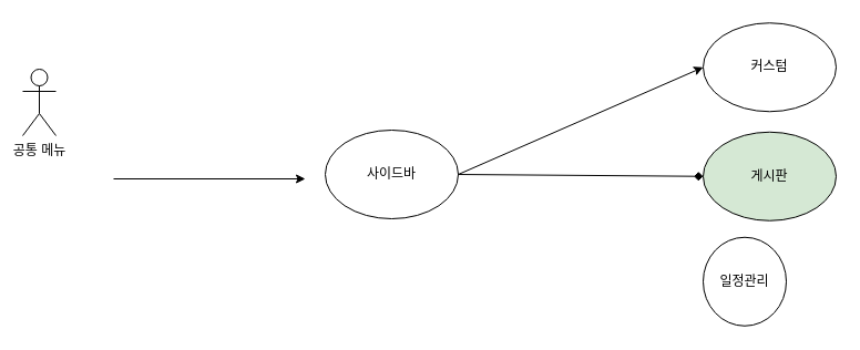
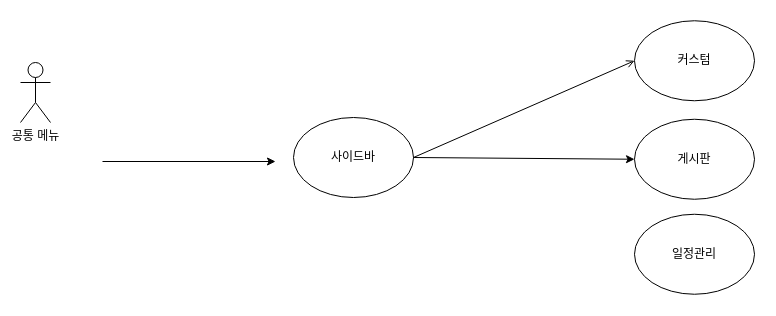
  <mxCell id="0" />
  <mxCell id="1" parent="0" />
  <mxCell id="2" value="공통 메뉴" style="shape=umlActor;verticalLabelPosition=bottom;verticalAlign=top;html=1;" vertex="1" parent="1"><mxGeometry x="20" y="62" width="30" height="60" as="geometry" /></mxCell>
  <mxCell id="3" value="사이드바" style="ellipse;whiteSpace=wrap;html=1;" vertex="1" parent="1"><mxGeometry x="293" y="117" width="120" height="80" as="geometry" /></mxCell>
  <mxCell id="4" value="커스텀" style="ellipse;whiteSpace=wrap;html=1;" vertex="1" parent="1"><mxGeometry x="634" y="20.25" width="120" height="80" as="geometry" /></mxCell>
- <mxCell id="5" value="" style="endArrow=classic;html=1;rounded=0;entryX=0;entryY=0.5;entryDx=0;entryDy=0;exitX=1;exitY=0.5;exitDx=0;exitDy=0;" edge="1" parent="1" source="3" target="4"><mxGeometry width="50" height="50" relative="1" as="geometry"><mxPoint x="669" y="-1" as="sourcePoint" /><mxPoint x="752" y="354" as="targetPoint" /></mxGeometry></mxCell>
+ <mxCell id="5" value="" style="endArrow=open;html=1;rounded=0;entryX=0;entryY=0.5;entryDx=0;entryDy=0;exitX=1;exitY=0.5;exitDx=0;exitDy=0;" edge="1" parent="1" source="3" target="4"><mxGeometry width="50" height="50" relative="1" as="geometry"><mxPoint x="669" y="-1" as="sourcePoint" /><mxPoint x="752" y="354" as="targetPoint" /></mxGeometry></mxCell>
  <mxCell id="6" value="" style="endArrow=classic;html=1;rounded=0;" edge="1" parent="1"><mxGeometry width="50" height="50" relative="1" as="geometry"><mxPoint x="102" y="161" as="sourcePoint" /><mxPoint x="275" y="161" as="targetPoint" /></mxGeometry></mxCell>
- <mxCell id="7" value="게시판" style="ellipse;whiteSpace=wrap;html=1;fillColor=#d5e8d4;" vertex="1" parent="1"><mxGeometry x="634" y="118.75" width="120" height="80" as="geometry" /></mxCell>
- <mxCell id="8" value="일정관리" style="ellipse;whiteSpace=wrap;html=1;" vertex="1" parent="1"><mxGeometry x="634" y="213.75" width="75" height="80" as="geometry" /></mxCell>
- <mxCell id="9" value="" style="endArrow=diamond;html=1;rounded=0;entryX=0;entryY=0.5;entryDx=0;entryDy=0;exitX=1;exitY=0.5;exitDx=0;exitDy=0;" edge="1" parent="1" source="3" target="7"><mxGeometry width="50" height="50" relative="1" as="geometry"><mxPoint x="304" y="112" as="sourcePoint" /><mxPoint x="647" y="458" as="targetPoint" /></mxGeometry></mxCell>
+ <mxCell id="7" value="게시판" style="ellipse;whiteSpace=wrap;html=1;" vertex="1" parent="1"><mxGeometry x="634" y="118.75" width="120" height="80" as="geometry" /></mxCell>
+ <mxCell id="8" value="일정관리" style="ellipse;whiteSpace=wrap;html=1;" vertex="1" parent="1"><mxGeometry x="634" y="213.75" width="120" height="80" as="geometry" /></mxCell>
+ <mxCell id="9" value="" style="endArrow=classic;html=1;rounded=0;entryX=0;entryY=0.5;entryDx=0;entryDy=0;exitX=1;exitY=0.5;exitDx=0;exitDy=0;" edge="1" parent="1" source="3" target="7"><mxGeometry width="50" height="50" relative="1" as="geometry"><mxPoint x="304" y="112" as="sourcePoint" /><mxPoint x="647" y="458" as="targetPoint" /></mxGeometry></mxCell>
